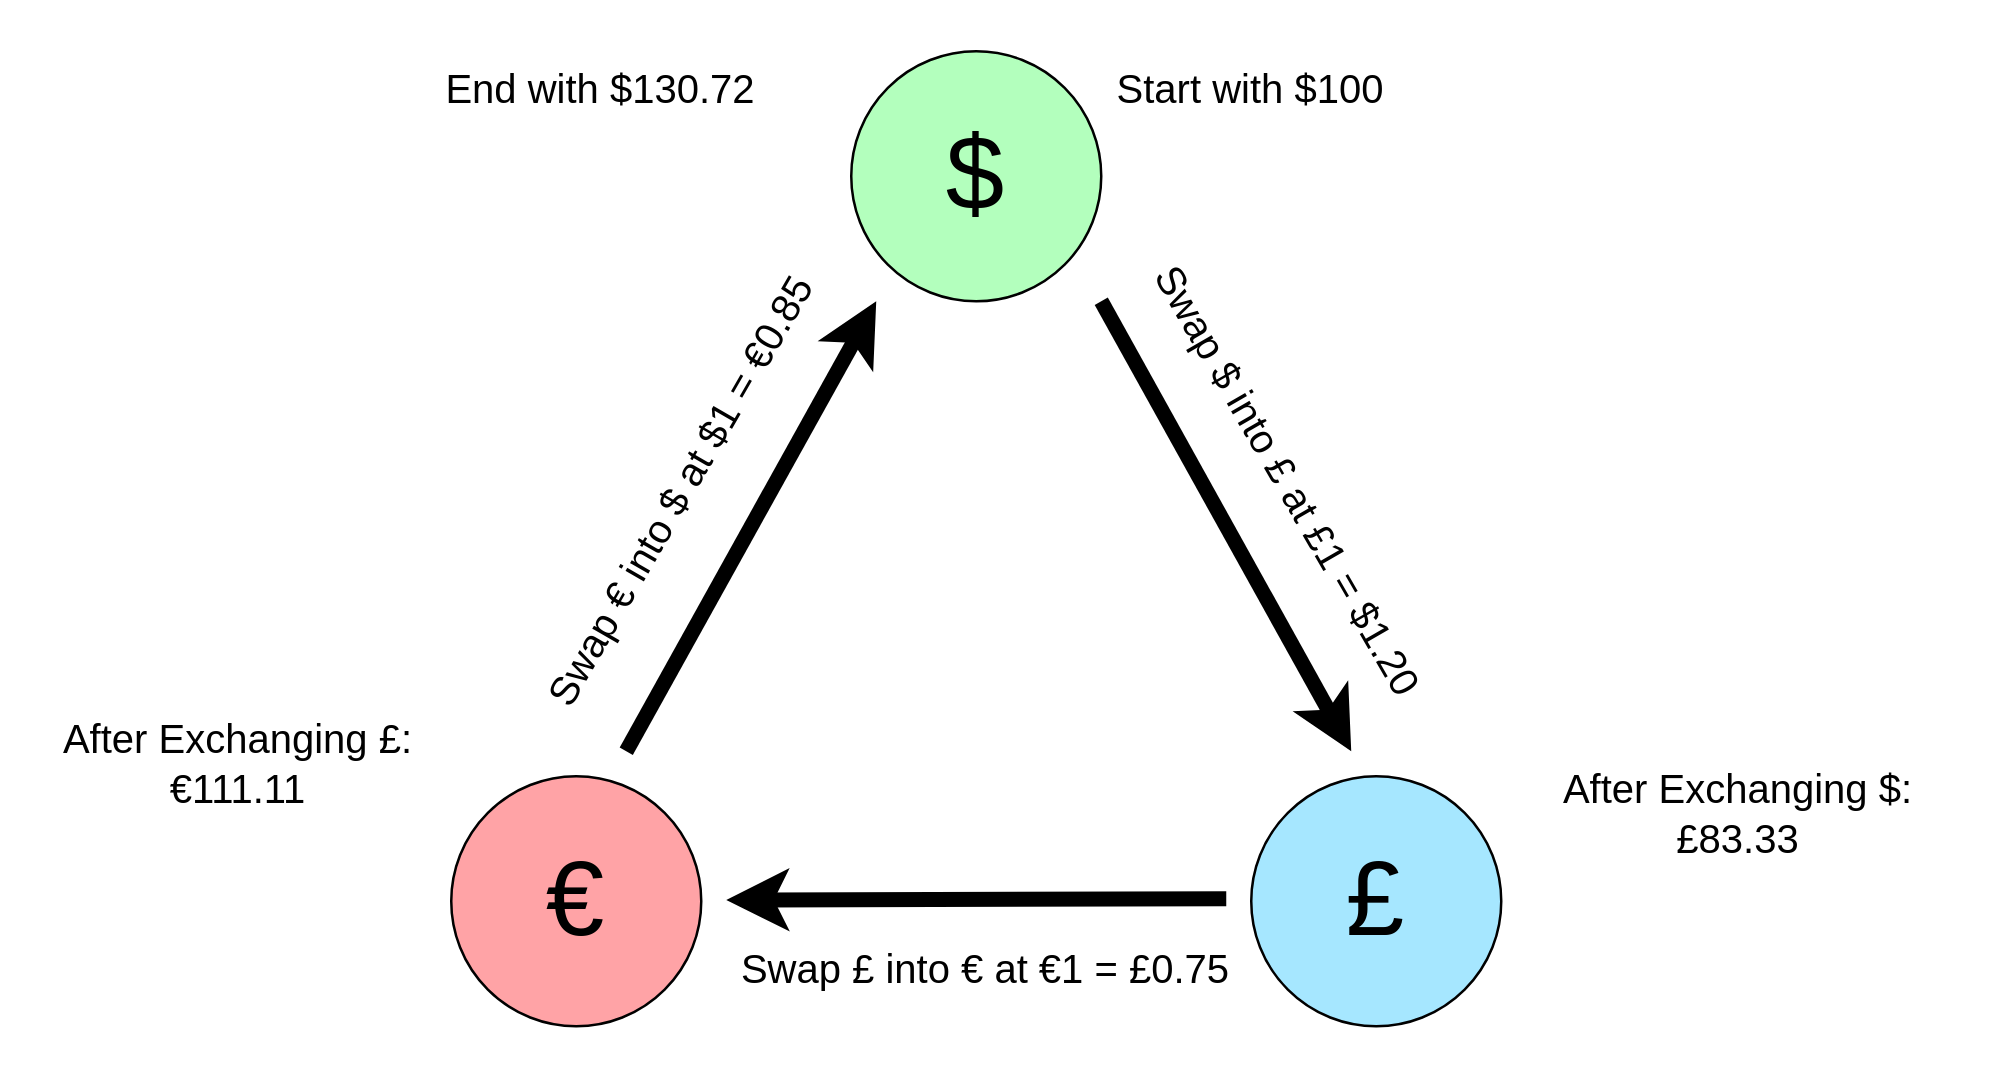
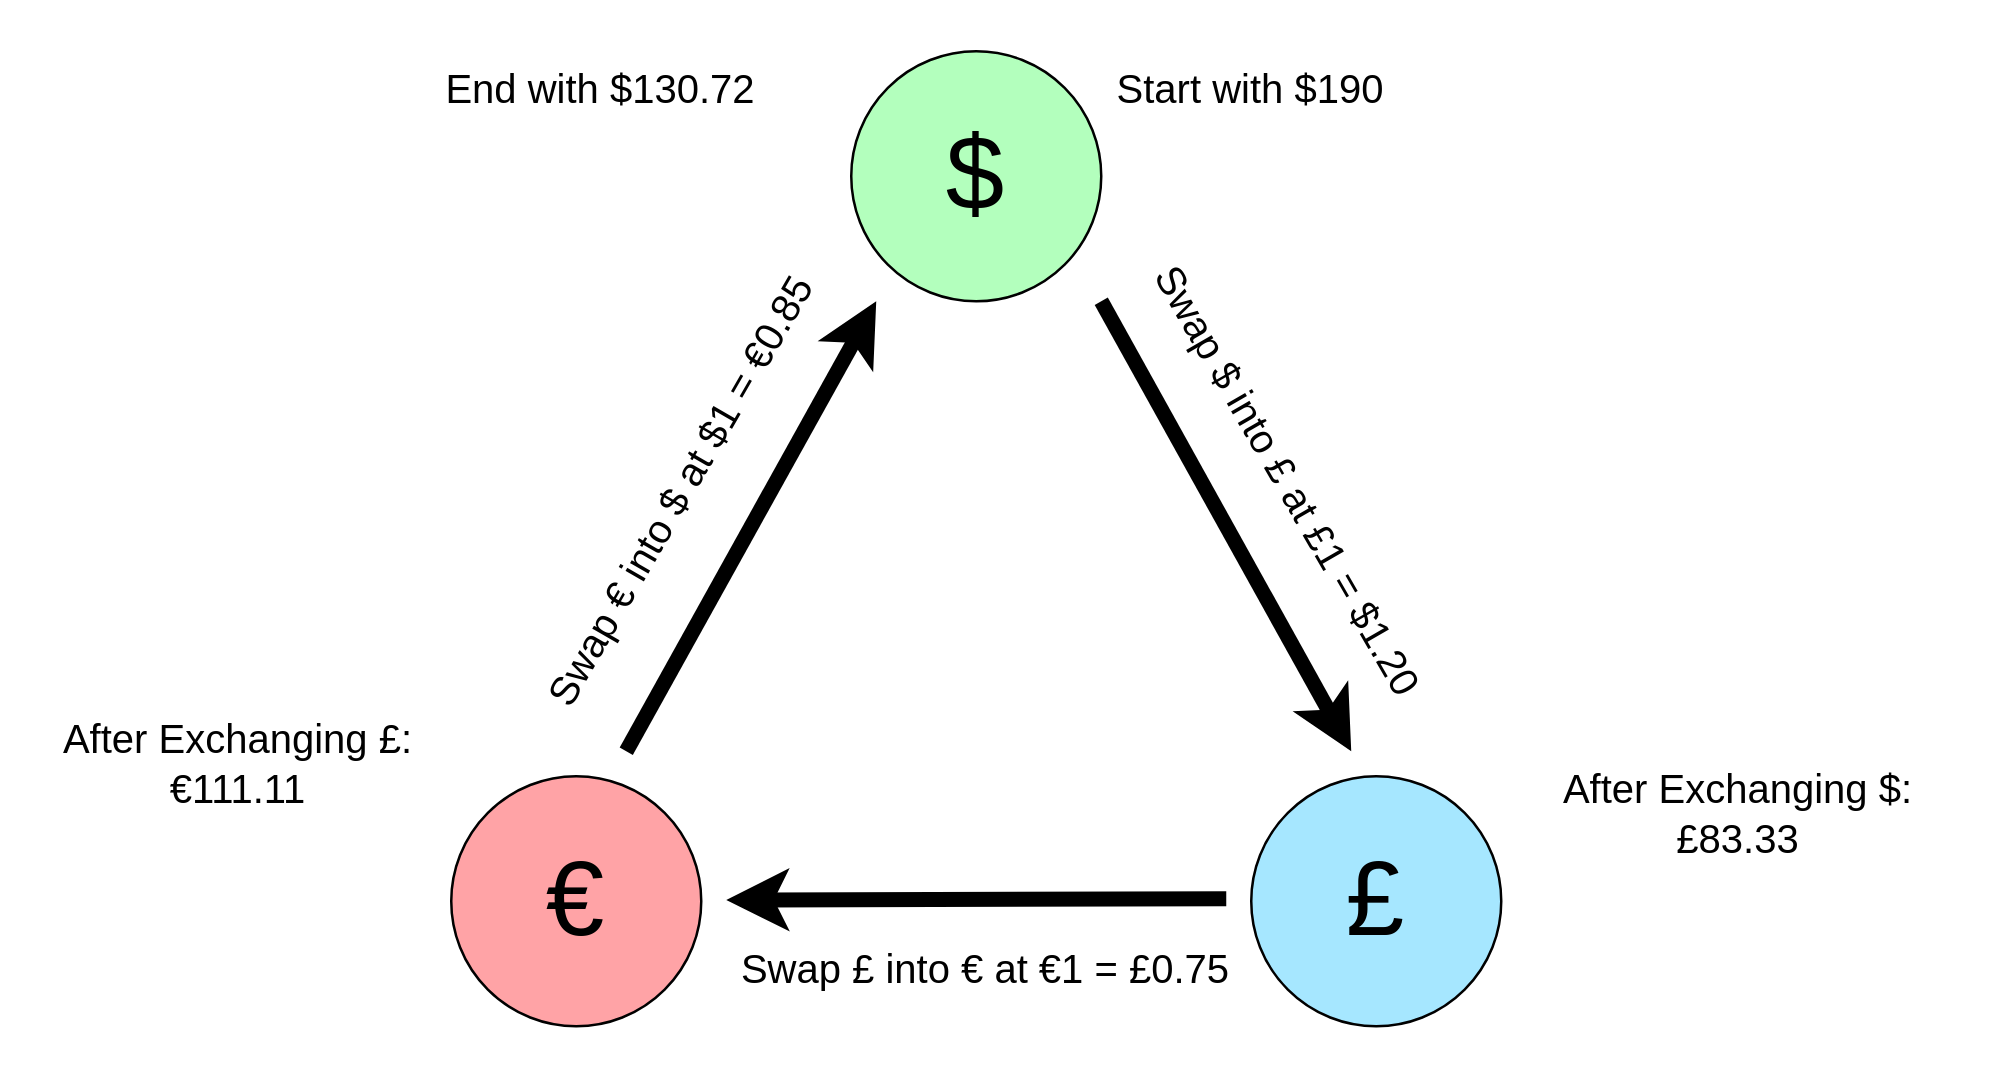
  <mxCell id="0" />
  <mxCell id="1" parent="0" />
  <mxCell id="2" value="&lt;font style=&quot;font-size: 42px;&quot;&gt;€&lt;/font&gt;" style="ellipse;whiteSpace=wrap;html=1;fillColor=#FFA3A6;" vertex="1" parent="1"><mxGeometry x="180" y="310" width="100" height="100" as="geometry" /></mxCell>
  <mxCell id="3" value="&lt;font style=&quot;font-size: 42px;&quot;&gt;£&lt;/font&gt;" style="ellipse;whiteSpace=wrap;html=1;fillColor=#A6E7FF;" vertex="1" parent="1"><mxGeometry x="500" y="310" width="100" height="100" as="geometry" /></mxCell>
  <mxCell id="4" value="&lt;font style=&quot;font-size: 42px;&quot;&gt;$&lt;/font&gt;" style="ellipse;whiteSpace=wrap;html=1;gradientColor=none;fillColor=#B3FFBD;" vertex="1" parent="1"><mxGeometry x="340" y="20" width="100" height="100" as="geometry" /></mxCell>
  <mxCell id="5" value="" style="endArrow=classic;html=1;rounded=0;strokeWidth=6;" edge="1" parent="1"><mxGeometry width="50" height="50" relative="1" as="geometry"><mxPoint x="440" y="120" as="sourcePoint" /><mxPoint x="540" y="300" as="targetPoint" /></mxGeometry></mxCell>
  <mxCell id="6" value="" style="endArrow=classic;html=1;rounded=0;strokeWidth=6;" edge="1" parent="1"><mxGeometry width="50" height="50" relative="1" as="geometry"><mxPoint x="490" y="359" as="sourcePoint" /><mxPoint x="290" y="359.5" as="targetPoint" /></mxGeometry></mxCell>
  <mxCell id="7" value="" style="endArrow=classic;html=1;rounded=0;strokeWidth=6;" edge="1" parent="1"><mxGeometry width="50" height="50" relative="1" as="geometry"><mxPoint x="250" y="300" as="sourcePoint" /><mxPoint x="350" y="120" as="targetPoint" /></mxGeometry></mxCell>
  <mxCell id="8" value="&lt;font style=&quot;font-size: 16px;&quot;&gt;Swap $ into £ at £1 = $1.20&lt;/font&gt;" style="text;html=1;strokeColor=none;fillColor=none;align=center;verticalAlign=middle;whiteSpace=wrap;rounded=0;fontSize=20;rotation=60;" vertex="1" parent="1"><mxGeometry x="387" y="186" width="260" height="10" as="geometry" /></mxCell>
  <mxCell id="9" value="&lt;font style=&quot;font-size: 16px;&quot;&gt;Swap £ into € at €1 = £0.75&lt;/font&gt;" style="text;html=1;strokeColor=none;fillColor=none;align=center;verticalAlign=middle;whiteSpace=wrap;rounded=0;fontSize=20;rotation=0;" vertex="1" parent="1"><mxGeometry x="264" y="380" width="260" height="10" as="geometry" /></mxCell>
  <mxCell id="10" value="&lt;font style=&quot;font-size: 16px;&quot;&gt;Swap € into $ at $1 = €0.85&lt;/font&gt;" style="text;html=1;strokeColor=none;fillColor=none;align=center;verticalAlign=middle;whiteSpace=wrap;rounded=0;fontSize=20;rotation=-60;" vertex="1" parent="1"><mxGeometry x="130" y="180" width="280" height="30" as="geometry" /></mxCell>
- <mxCell id="11" value="Start with $100" style="text;html=1;strokeColor=none;fillColor=none;align=center;verticalAlign=middle;whiteSpace=wrap;rounded=0;fontSize=16;" vertex="1" parent="1"><mxGeometry x="430" y="20" width="140" height="30" as="geometry" /></mxCell>
+ <mxCell id="11" value="Start with $190" style="text;html=1;strokeColor=none;fillColor=none;align=center;verticalAlign=middle;whiteSpace=wrap;rounded=0;fontSize=16;" vertex="1" parent="1"><mxGeometry x="430" y="20" width="140" height="30" as="geometry" /></mxCell>
  <mxCell id="12" value="After Exchanging $:£83.33" style="text;html=1;strokeColor=none;fillColor=none;align=center;verticalAlign=middle;whiteSpace=wrap;rounded=0;fontSize=16;" vertex="1" parent="1"><mxGeometry x="610" y="310" width="170" height="30" as="geometry" /></mxCell>
  <mxCell id="13" value="After Exchanging £:€111.11" style="text;html=1;strokeColor=none;fillColor=none;align=center;verticalAlign=middle;whiteSpace=wrap;rounded=0;fontSize=16;" vertex="1" parent="1"><mxGeometry x="20" y="290" width="150" height="30" as="geometry" /></mxCell>
  <mxCell id="14" value="End with $130.72" style="text;html=1;strokeColor=none;fillColor=none;align=center;verticalAlign=middle;whiteSpace=wrap;rounded=0;fontSize=16;fontColor=#000000;" vertex="1" parent="1"><mxGeometry x="170" y="20" width="140" height="30" as="geometry" /></mxCell>
